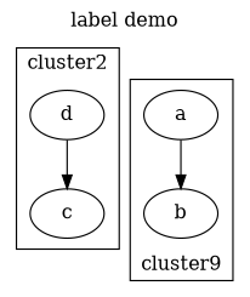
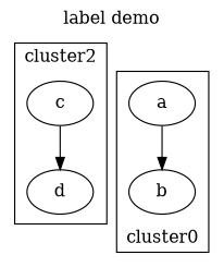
  digraph {
    label="label demo"
    labeljust=center
    labelloc=top
    c
    d
    a
    b
    subgraph cluster_1 {
      label=cluster2
      c
      d
    }
    subgraph cluster_2 {
-     label=cluster9
+     label=cluster0
      labelloc=bottom
      a
      b
    }
-   d -> c
+   c -> d
    a -> b
  }
